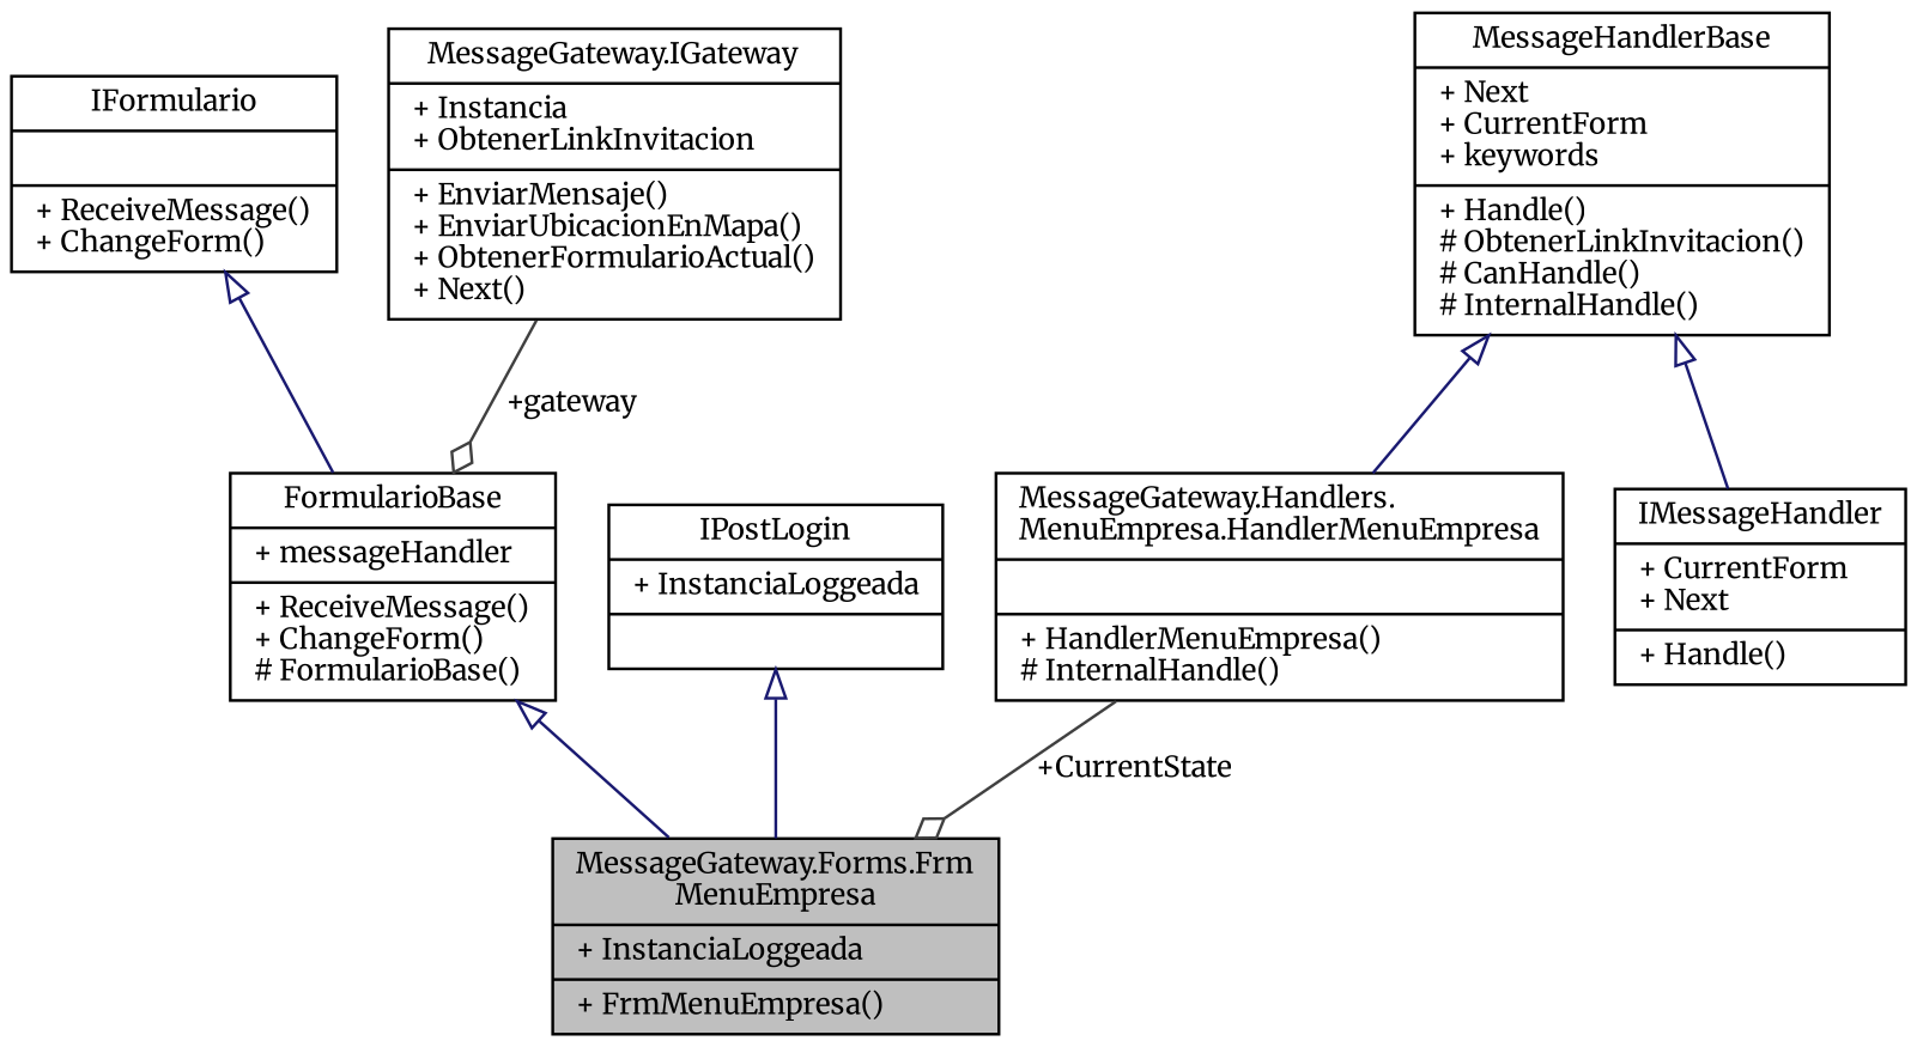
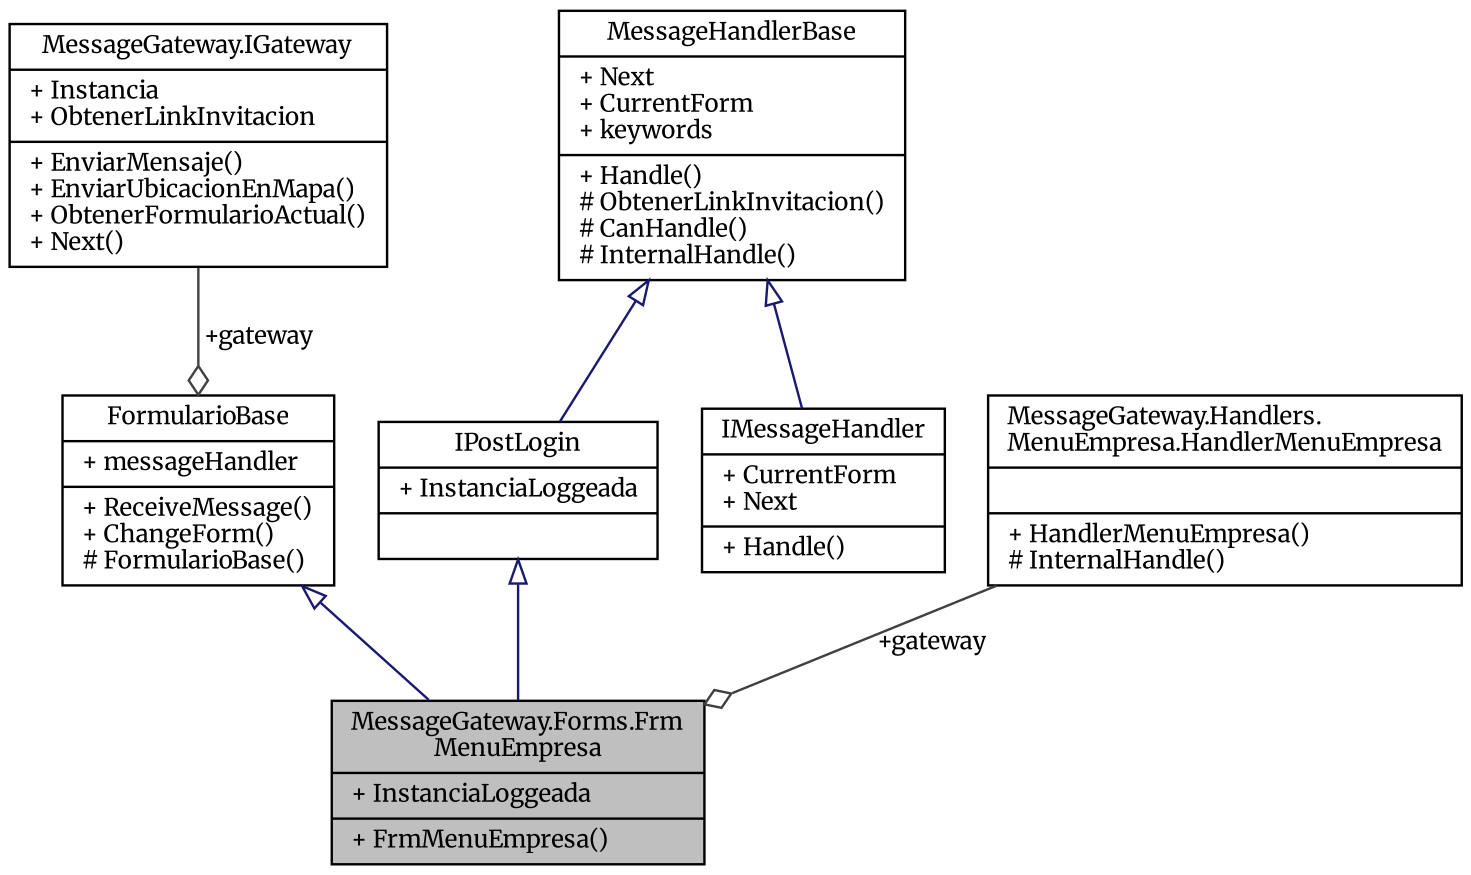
  digraph {
    fontname=Merriweather
    node [color=black fillcolor=white fontname=Merriweather fontsize=10 shape=record style=filled]
    edge [arrowtail=onormal color=midnightblue dir=back fontname=Merriweather fontsize=10 labelfontname=Helvetica labelfontsize=10 style=solid]
    n1 [fillcolor=grey75 fontcolor=black height=0.2 label="{MessageGateway.Forms.Frm\lMenuEmpresa\n|+ InstanciaLoggeada\l|+ FrmMenuEmpresa()\l}" width=0.4]
    n2 [height=0.2 label="{FormularioBase\n|+ messageHandler\l|+ ReceiveMessage()\l+ ChangeForm()\l# FormularioBase()\l}" width=0.4]
-   n3 [height=0.2 label="{IFormulario\n||+ ReceiveMessage()\l+ ChangeForm()\l}" width=0.4]
    n4 [height=0.2 label="{MessageGateway.IGateway\n|+ Instancia\l+ ObtenerLinkInvitacion\l|+ EnviarMensaje()\l+ EnviarUbicacionEnMapa()\l+ ObtenerFormularioActual()\l+ Next()\l}" width=0.4]
    n5 [height=0.2 label="{IPostLogin\n|+ InstanciaLoggeada\l|}" width=0.4]
    n6 [height=0.2 label="{MessageGateway.Handlers.\lMenuEmpresa.HandlerMenuEmpresa\n||+ HandlerMenuEmpresa()\l# InternalHandle()\l}" width=0.4]
    n7 [height=0.2 label="{MessageHandlerBase\n|+ Next\l+ CurrentForm\l+ keywords\l|+ Handle()\l# ObtenerLinkInvitacion()\l# CanHandle()\l# InternalHandle()\l}" width=0.4]
    n8 [height=0.2 label="{IMessageHandler\n|+ CurrentForm\l+ Next\l|+ Handle()\l}" width=0.4]
    n2 -> n1
-   n3 -> n2
    n4 -> n2 [arrowhead=odiamond color=grey25 label=" +gateway" arrowtail="" dir=""]
    n5 -> n1
-   n6 -> n1 [arrowhead=odiamond color=grey25 label=" +CurrentState" arrowtail="" dir=""]
-   n7 -> n6
+   n6 -> n1 [arrowhead=odiamond color=grey25 label=" +gateway" arrowtail="" dir=""]
+   n7 -> n5
    n7 -> n8
  }
